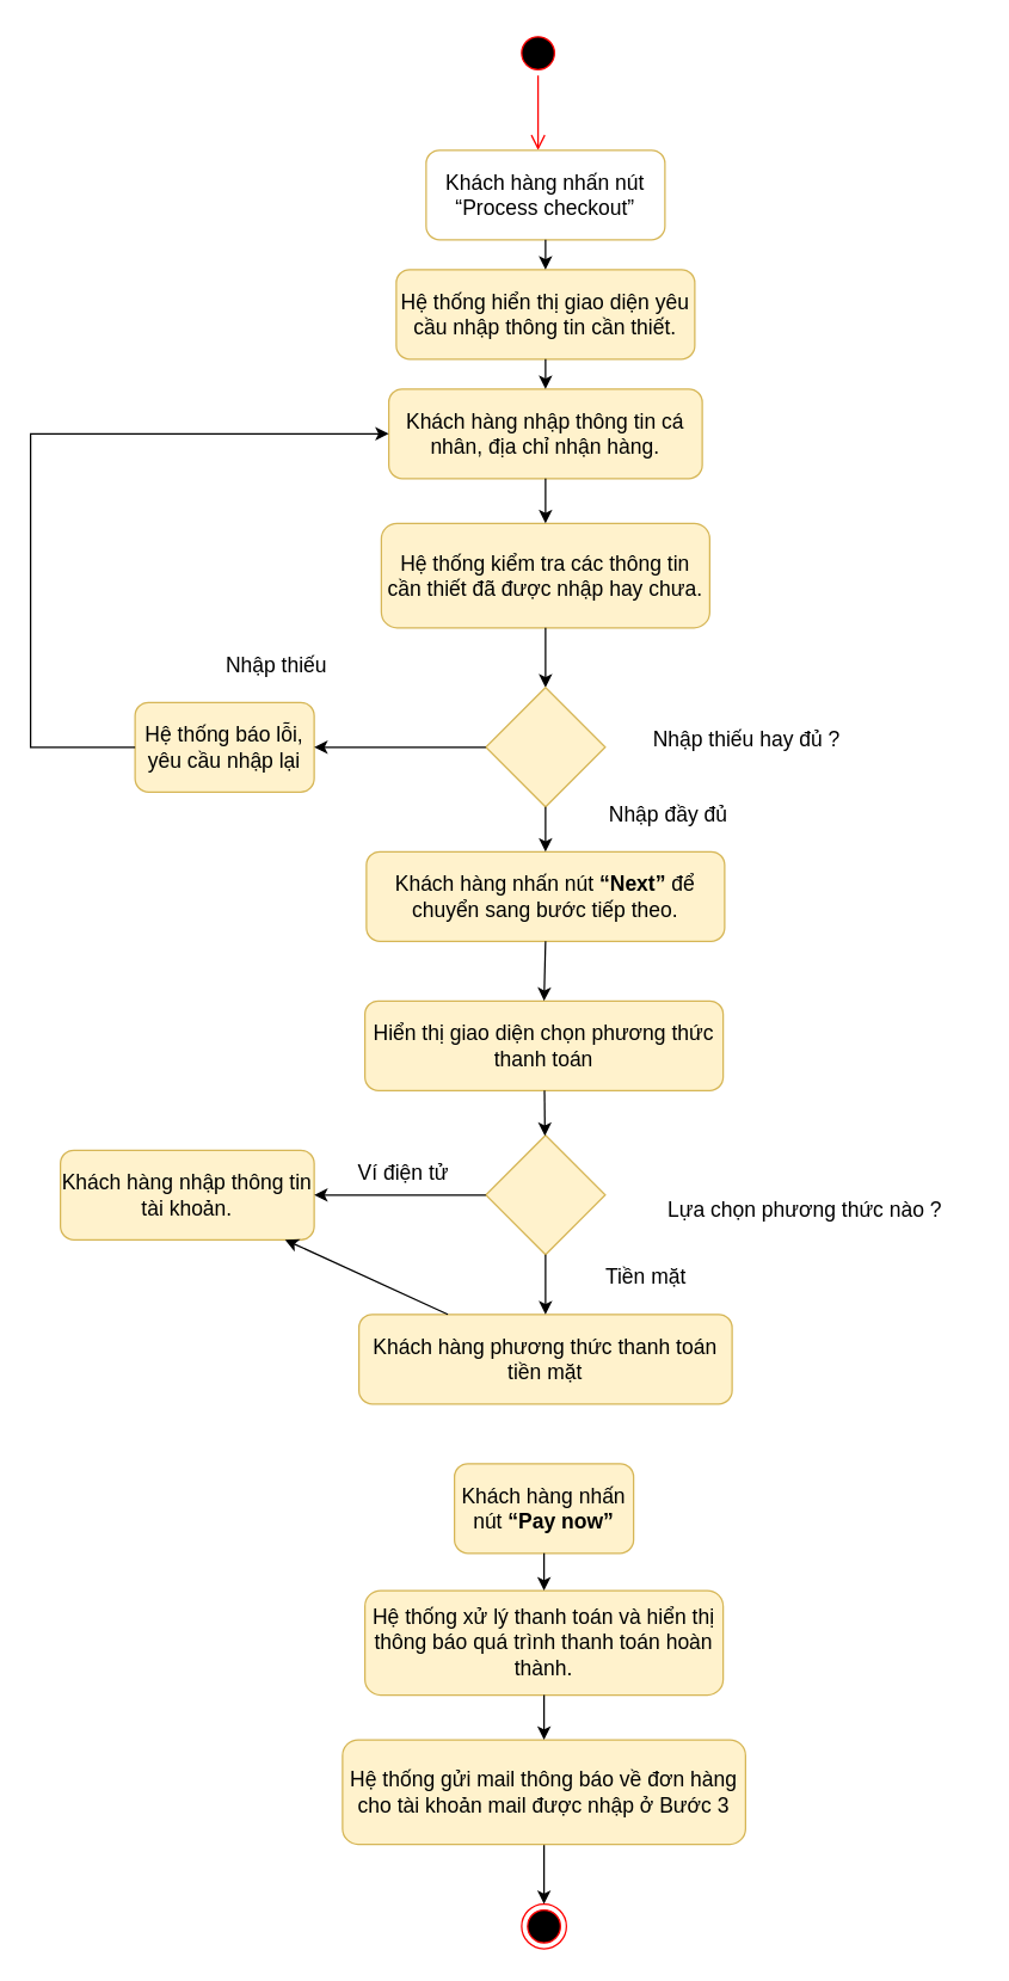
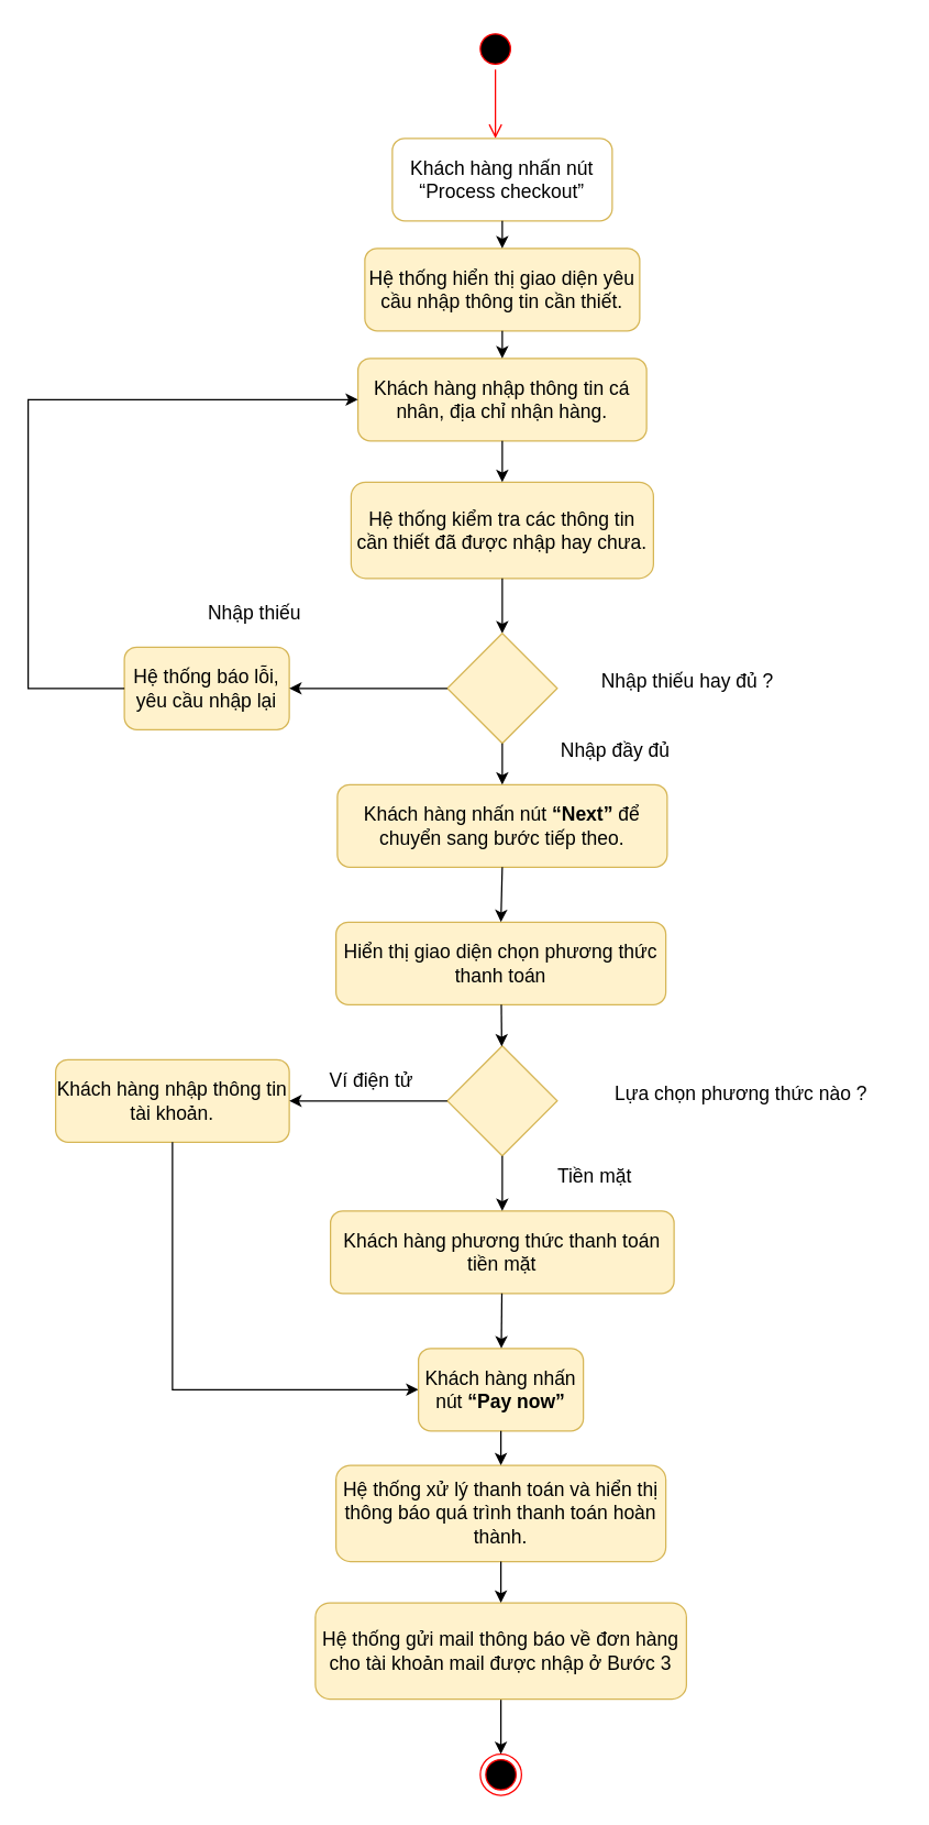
  <mxCell id="0" />
  <mxCell id="1" parent="0" />
  <mxCell id="2" value="" style="ellipse;html=1;shape=startState;fillColor=#000000;strokeColor=#ff0000;fontSize=14;" vertex="1" parent="1"><mxGeometry x="345" y="20" width="30" height="30" as="geometry" /></mxCell>
  <mxCell id="3" value="" style="edgeStyle=orthogonalEdgeStyle;html=1;verticalAlign=bottom;endArrow=open;endSize=8;strokeColor=#ff0000;rounded=0;fontSize=14;" edge="1" parent="1"><mxGeometry relative="1" as="geometry"><mxPoint x="360" y="100" as="targetPoint" /><Array as="points"><mxPoint x="360" y="60" /><mxPoint x="360" y="60" /></Array><mxPoint x="360" y="50" as="sourcePoint" /></mxGeometry></mxCell>
  <mxCell id="4" value="&lt;span id=&quot;docs-internal-guid-6426c359-7fff-bfc6-8adb-8843751f7772&quot; style=&quot;font-size: 14px;&quot;&gt;&lt;span style=&quot;font-size: 14px; font-family: Calibri, sans-serif; background-color: transparent; font-variant-numeric: normal; font-variant-east-asian: normal; vertical-align: baseline;&quot;&gt;Khách hàng nhấn nút “Process checkout”&lt;/span&gt;&lt;/span&gt;" style="rounded=1;whiteSpace=wrap;html=1;fillColor=#ffffff;strokeColor=#d6b656;fontSize=14;" vertex="1" parent="1"><mxGeometry x="285" y="100" width="160" height="60" as="geometry" /></mxCell>
  <mxCell id="5" value="&lt;span id=&quot;docs-internal-guid-fab1194a-7fff-df3a-b978-4602a6cfd004&quot; style=&quot;font-size: 14px;&quot;&gt;&lt;p style=&quot;line-height: 1.2; margin-top: 0pt; margin-bottom: 0pt; font-size: 14px;&quot; dir=&quot;ltr&quot;&gt;&lt;span style=&quot;font-size: 14px; font-family: Calibri, sans-serif; background-color: transparent; font-variant-numeric: normal; font-variant-east-asian: normal; vertical-align: baseline;&quot;&gt;Hệ thống hiển thị giao diện yêu cầu nhập thông tin cần thiết.&lt;/span&gt;&lt;/p&gt;&lt;/span&gt;" style="rounded=1;whiteSpace=wrap;html=1;fillColor=#fff2cc;strokeColor=#d6b656;fontSize=14;" vertex="1" parent="1"><mxGeometry x="265" y="180" width="200" height="60" as="geometry" /></mxCell>
  <mxCell id="6" value="&lt;span id=&quot;docs-internal-guid-871623ae-7fff-2fb4-dfc2-6b4a987211e6&quot; style=&quot;font-size: 14px;&quot;&gt;&lt;span style=&quot;font-size: 14px; font-family: Calibri, sans-serif; background-color: transparent; font-variant-numeric: normal; font-variant-east-asian: normal; vertical-align: baseline;&quot;&gt;Khách hàng nhập thông tin cá nhân, địa chỉ nhận hàng.&lt;/span&gt;&lt;/span&gt;" style="rounded=1;whiteSpace=wrap;html=1;fillColor=#fff2cc;strokeColor=#d6b656;fontSize=14;" vertex="1" parent="1"><mxGeometry x="260" y="260" width="210" height="60" as="geometry" /></mxCell>
  <mxCell id="7" value="&lt;span id=&quot;docs-internal-guid-22d733be-7fff-6672-d579-1a604ca25fbf&quot; style=&quot;font-size: 14px;&quot;&gt;&lt;span style=&quot;font-size: 14px; font-family: Calibri, sans-serif; background-color: transparent; font-variant-numeric: normal; font-variant-east-asian: normal; vertical-align: baseline;&quot;&gt;Hệ thống kiểm tra các thông tin cần thiết đã được nhập hay chưa.&lt;/span&gt;&lt;/span&gt;" style="rounded=1;whiteSpace=wrap;html=1;fillColor=#fff2cc;strokeColor=#d6b656;fontSize=14;" vertex="1" parent="1"><mxGeometry x="255" y="350" width="220" height="70" as="geometry" /></mxCell>
  <mxCell id="8" value="" style="ellipse;html=1;shape=endState;fillColor=#000000;strokeColor=#ff0000;fontSize=14;" vertex="1" parent="1"><mxGeometry x="349" y="1275" width="30" height="30" as="geometry" /></mxCell>
  <mxCell id="9" value="" style="endArrow=classic;html=1;rounded=0;fontSize=14;" edge="1" parent="1" source="4" target="5"><mxGeometry width="50" height="50" relative="1" as="geometry"><mxPoint x="335" y="170" as="sourcePoint" /><mxPoint x="335" y="210" as="targetPoint" /></mxGeometry></mxCell>
  <mxCell id="10" value="" style="endArrow=classic;html=1;rounded=0;fontSize=14;" edge="1" parent="1" source="5" target="6"><mxGeometry width="50" height="50" relative="1" as="geometry"><mxPoint x="370" y="230" as="sourcePoint" /><mxPoint x="370" y="230" as="targetPoint" /></mxGeometry></mxCell>
  <mxCell id="11" value="" style="endArrow=classic;html=1;rounded=0;fontSize=14;" edge="1" parent="1" source="6" target="7"><mxGeometry width="50" height="50" relative="1" as="geometry"><mxPoint x="380" y="180" as="sourcePoint" /><mxPoint x="380" y="240" as="targetPoint" /></mxGeometry></mxCell>
  <mxCell id="12" value="" style="endArrow=classic;html=1;rounded=0;fontSize=14;" edge="1" parent="1" source="7" target="14"><mxGeometry width="50" height="50" relative="1" as="geometry"><mxPoint x="370" y="500" as="sourcePoint" /><mxPoint x="360" y="500" as="targetPoint" /></mxGeometry></mxCell>
  <mxCell id="13" value="" style="endArrow=classic;html=1;rounded=0;fontSize=14;" edge="1" parent="1" source="32" target="8"><mxGeometry width="50" height="50" relative="1" as="geometry"><mxPoint x="364" y="1260" as="sourcePoint" /><mxPoint x="404" y="960" as="targetPoint" /></mxGeometry></mxCell>
  <mxCell id="14" value="" style="rhombus;whiteSpace=wrap;html=1;fillColor=#fff2cc;strokeColor=#d6b656;fontSize=14;" vertex="1" parent="1"><mxGeometry x="325" y="460" width="80" height="80" as="geometry" /></mxCell>
  <mxCell id="15" value="&lt;b id=&quot;docs-internal-guid-72abad9e-7fff-fb6b-2080-149dc90540bc&quot; style=&quot;font-weight: normal; font-size: 14px;&quot;&gt;&lt;span style=&quot;font-size: 14px; font-family: Calibri, sans-serif; color: rgb(0, 0, 0); background-color: transparent; font-weight: 400; font-style: normal; font-variant: normal; text-decoration: none; vertical-align: baseline;&quot;&gt;Khách hàng nhấn nút &lt;/span&gt;&lt;span style=&quot;font-size: 14px; font-family: Calibri, sans-serif; color: rgb(0, 0, 0); background-color: transparent; font-weight: 700; font-style: normal; font-variant: normal; text-decoration: none; vertical-align: baseline;&quot;&gt;“Next”&lt;/span&gt;&lt;span style=&quot;font-size: 14px; font-family: Calibri, sans-serif; color: rgb(0, 0, 0); background-color: transparent; font-weight: 400; font-style: normal; font-variant: normal; text-decoration: none; vertical-align: baseline;&quot;&gt; để chuyển sang bước tiếp theo.&lt;/span&gt;&lt;/b&gt;" style="rounded=1;whiteSpace=wrap;html=1;fillColor=#fff2cc;strokeColor=#d6b656;fontSize=14;" vertex="1" parent="1"><mxGeometry x="245" y="570" width="240" height="60" as="geometry" /></mxCell>
  <mxCell id="16" value="Hệ thống báo lỗi, yêu cầu nhập lại" style="rounded=1;whiteSpace=wrap;html=1;fillColor=#fff2cc;strokeColor=#d6b656;fontSize=14;" vertex="1" parent="1"><mxGeometry x="90" y="470" width="120" height="60" as="geometry" /></mxCell>
  <mxCell id="17" value="" style="endArrow=classic;html=1;rounded=0;fontSize=14;" edge="1" parent="1" source="14" target="16"><mxGeometry width="50" height="50" relative="1" as="geometry"><mxPoint x="120" y="650" as="sourcePoint" /><mxPoint x="170" y="600" as="targetPoint" /></mxGeometry></mxCell>
  <mxCell id="18" value="" style="endArrow=classic;html=1;rounded=0;fontSize=14;" edge="1" parent="1" source="14" target="15"><mxGeometry width="50" height="50" relative="1" as="geometry"><mxPoint x="100" y="710" as="sourcePoint" /><mxPoint x="150" y="660" as="targetPoint" /></mxGeometry></mxCell>
  <mxCell id="19" value="Nhập thiếu" style="text;html=1;strokeColor=none;fillColor=none;align=center;verticalAlign=middle;whiteSpace=wrap;rounded=0;fontSize=14;" vertex="1" parent="1"><mxGeometry x="140" y="430" width="90" height="30" as="geometry" /></mxCell>
  <mxCell id="20" value="Nhập đầy đủ" style="text;html=1;strokeColor=none;fillColor=none;align=center;verticalAlign=middle;whiteSpace=wrap;rounded=0;fontSize=14;" vertex="1" parent="1"><mxGeometry x="385" y="530" width="125" height="30" as="geometry" /></mxCell>
  <mxCell id="21" value="&lt;b id=&quot;docs-internal-guid-c19226b5-7fff-469b-47c0-8e0e2cc8bd00&quot; style=&quot;font-weight: normal; font-size: 14px;&quot;&gt;&lt;span style=&quot;font-size: 14px; font-family: Calibri, sans-serif; color: rgb(0, 0, 0); background-color: transparent; font-weight: 400; font-style: normal; font-variant: normal; text-decoration: none; vertical-align: baseline;&quot;&gt;Khách hàng phương thức thanh toán tiền mặt&lt;/span&gt;&lt;/b&gt;" style="rounded=1;whiteSpace=wrap;html=1;fillColor=#fff2cc;strokeColor=#d6b656;fontSize=14;" vertex="1" parent="1"><mxGeometry x="240" y="880" width="250" height="60" as="geometry" /></mxCell>
  <mxCell id="22" value="" style="rhombus;whiteSpace=wrap;html=1;fillColor=#fff2cc;strokeColor=#d6b656;fontSize=14;" vertex="1" parent="1"><mxGeometry x="325" y="760" width="80" height="80" as="geometry" /></mxCell>
  <mxCell id="23" value="Khách hàng nhập thông tin tài khoản." style="rounded=1;whiteSpace=wrap;html=1;fillColor=#fff2cc;strokeColor=#d6b656;fontSize=14;" vertex="1" parent="1"><mxGeometry x="40" y="770" width="170" height="60" as="geometry" /></mxCell>
  <mxCell id="24" value="" style="endArrow=classic;html=1;rounded=0;fontSize=14;" edge="1" parent="1" source="22" target="23"><mxGeometry width="50" height="50" relative="1" as="geometry"><mxPoint x="160" y="825" as="sourcePoint" /><mxPoint x="210" y="775" as="targetPoint" /></mxGeometry></mxCell>
- <mxCell id="25" value="Lựa chọn phương thức nào ?" style="text;html=1;strokeColor=none;fillColor=none;align=center;verticalAlign=middle;whiteSpace=wrap;rounded=0;fontSize=14;" vertex="1" parent="1"><mxGeometry x="424" y="795" width="230" height="30" as="geometry" /></mxCell>
+ <mxCell id="25" value="Lựa chọn phương thức nào ?" style="text;html=1;strokeColor=none;fillColor=none;align=center;verticalAlign=middle;whiteSpace=wrap;rounded=0;fontSize=14;" vertex="1" parent="1"><mxGeometry x="424" y="780" width="230" height="30" as="geometry" /></mxCell>
  <mxCell id="26" value="Nhập thiếu hay đủ ?" style="text;html=1;strokeColor=none;fillColor=none;align=center;verticalAlign=middle;whiteSpace=wrap;rounded=0;fontSize=14;" vertex="1" parent="1"><mxGeometry x="420" y="480" width="160" height="30" as="geometry" /></mxCell>
  <mxCell id="27" value="Ví điện tử" style="text;html=1;strokeColor=none;fillColor=none;align=center;verticalAlign=middle;whiteSpace=wrap;rounded=0;fontSize=14;" vertex="1" parent="1"><mxGeometry x="230" y="770" width="80" height="30" as="geometry" /></mxCell>
  <mxCell id="28" value="Tiền mặt" style="text;html=1;strokeColor=none;fillColor=none;align=center;verticalAlign=middle;whiteSpace=wrap;rounded=0;fontSize=14;" vertex="1" parent="1"><mxGeometry x="390" y="840" width="85" height="30" as="geometry" /></mxCell>
+ <mxCell id="29" value="" style="endArrow=classic;html=1;rounded=0;exitX=0.5;exitY=1;exitDx=0;exitDy=0;entryX=0;entryY=0.5;entryDx=0;entryDy=0;fontSize=14;" edge="1" parent="1" source="23" target="30"><mxGeometry width="50" height="50" relative="1" as="geometry"><mxPoint x="44" y="1165" as="sourcePoint" /><mxPoint x="274" y="1020" as="targetPoint" /><Array as="points"><mxPoint x="125" y="1010" /></Array></mxGeometry></mxCell>
  <mxCell id="30" value="&lt;b id=&quot;docs-internal-guid-d401c5eb-7fff-2e8e-36a8-60630d0131e3&quot; style=&quot;font-weight: normal; font-size: 14px;&quot;&gt;&lt;span style=&quot;font-size: 14px; font-family: Calibri, sans-serif; color: rgb(0, 0, 0); background-color: transparent; font-weight: 400; font-style: normal; font-variant: normal; text-decoration: none; vertical-align: baseline;&quot;&gt;Khách hàng nhấn nút&lt;/span&gt;&lt;span style=&quot;font-size: 14px; font-family: Calibri, sans-serif; color: rgb(0, 0, 0); background-color: transparent; font-weight: 700; font-style: normal; font-variant: normal; text-decoration: none; vertical-align: baseline;&quot;&gt; “Pay now” &lt;/span&gt;&lt;/b&gt;" style="rounded=1;whiteSpace=wrap;html=1;fillColor=#fff2cc;strokeColor=#d6b656;fontSize=14;" vertex="1" parent="1"><mxGeometry x="304" y="980" width="120" height="60" as="geometry" /></mxCell>
  <mxCell id="31" value="&lt;span id=&quot;docs-internal-guid-492f1023-7fff-9307-7f5c-150cea26f08f&quot; style=&quot;font-size: 14px;&quot;&gt;&lt;span style=&quot;font-size: 14px; font-family: Calibri, sans-serif; background-color: transparent; font-variant-numeric: normal; font-variant-east-asian: normal; vertical-align: baseline;&quot;&gt;Hệ thống xử lý thanh toán và hiển thị thông báo quá trình thanh toán hoàn thành.&lt;/span&gt;&lt;/span&gt;" style="rounded=1;whiteSpace=wrap;html=1;fillColor=#fff2cc;strokeColor=#d6b656;fontSize=14;" vertex="1" parent="1"><mxGeometry x="244" y="1065" width="240" height="70" as="geometry" /></mxCell>
  <mxCell id="32" value="&lt;span style=&quot;background-color: transparent; font-family: Calibri, sans-serif; font-size: 14px;&quot;&gt;Hệ thống gửi mail thông báo về đơn hàng cho tài khoản mail được nhập ở Bước 3&lt;/span&gt;" style="rounded=1;whiteSpace=wrap;html=1;fillColor=#fff2cc;strokeColor=#d6b656;fontSize=14;" vertex="1" parent="1"><mxGeometry x="229" y="1165" width="270" height="70" as="geometry" /></mxCell>
  <mxCell id="33" value="" style="endArrow=classic;html=1;rounded=0;fontSize=14;" edge="1" parent="1" source="30" target="31"><mxGeometry width="50" height="50" relative="1" as="geometry"><mxPoint x="114" y="1170" as="sourcePoint" /><mxPoint x="164" y="1120" as="targetPoint" /></mxGeometry></mxCell>
  <mxCell id="34" value="" style="endArrow=classic;html=1;rounded=0;fontSize=14;" edge="1" parent="1" source="31" target="32"><mxGeometry width="50" height="50" relative="1" as="geometry"><mxPoint x="14" y="1320" as="sourcePoint" /><mxPoint x="64" y="1270" as="targetPoint" /></mxGeometry></mxCell>
  <mxCell id="35" value="" style="endArrow=classic;html=1;rounded=0;exitX=0;exitY=0.5;exitDx=0;exitDy=0;entryX=0;entryY=0.5;entryDx=0;entryDy=0;fontSize=14;" edge="1" parent="1" source="16" target="6"><mxGeometry width="50" height="50" relative="1" as="geometry"><mxPoint x="70" y="360" as="sourcePoint" /><mxPoint x="120" y="310" as="targetPoint" /><Array as="points"><mxPoint x="20" y="500" /><mxPoint x="20" y="290" /></Array></mxGeometry></mxCell>
  <mxCell id="36" value="&lt;span id=&quot;docs-internal-guid-96e4d4e3-7fff-9f02-7fe5-b8bdfde339f8&quot; style=&quot;font-size: 14px;&quot;&gt;&lt;p style=&quot;line-height: 1.2; margin-top: 0pt; margin-bottom: 0pt; font-size: 14px;&quot; dir=&quot;ltr&quot;&gt;&lt;span style=&quot;font-size: 14px; font-family: Calibri, sans-serif; background-color: transparent; font-variant-numeric: normal; font-variant-east-asian: normal; vertical-align: baseline;&quot;&gt;Hiển thị giao diện chọn phương thức thanh toán&lt;/span&gt;&lt;/p&gt;&lt;/span&gt;" style="rounded=1;whiteSpace=wrap;html=1;fontSize=14;fillColor=#fff2cc;strokeColor=#d6b656;" vertex="1" parent="1"><mxGeometry x="244" y="670" width="240" height="60" as="geometry" /></mxCell>
  <mxCell id="37" value="" style="endArrow=classic;html=1;rounded=0;fontSize=14;exitX=0.5;exitY=1;exitDx=0;exitDy=0;entryX=0.5;entryY=0;entryDx=0;entryDy=0;" edge="1" parent="1" source="15" target="36"><mxGeometry width="50" height="50" relative="1" as="geometry"><mxPoint x="70" y="730" as="sourcePoint" /><mxPoint x="120" y="680" as="targetPoint" /></mxGeometry></mxCell>
  <mxCell id="38" value="" style="endArrow=classic;html=1;rounded=0;fontSize=14;" edge="1" parent="1" source="36" target="22"><mxGeometry width="50" height="50" relative="1" as="geometry"><mxPoint x="364" y="840" as="sourcePoint" /><mxPoint x="364" y="880" as="targetPoint" /></mxGeometry></mxCell>
  <mxCell id="39" value="" style="endArrow=classic;html=1;rounded=0;" edge="1" parent="1" source="22" target="21"><mxGeometry width="50" height="50" relative="1" as="geometry"><mxPoint x="580" y="920" as="sourcePoint" /><mxPoint x="630" y="870" as="targetPoint" /></mxGeometry></mxCell>
- <mxCell id="40" value="" style="endArrow=classic;html=1;rounded=0;fontSize=14;" edge="1" parent="1" source="21" target="23"><mxGeometry width="50" height="50" relative="1" as="geometry"><mxPoint x="364" y="960" as="sourcePoint" /><mxPoint x="364" y="990" as="targetPoint" /></mxGeometry></mxCell>
+ <mxCell id="40" value="" style="endArrow=classic;html=1;rounded=0;fontSize=14;" edge="1" parent="1" source="21" target="30"><mxGeometry width="50" height="50" relative="1" as="geometry"><mxPoint x="364" y="960" as="sourcePoint" /><mxPoint x="364" y="990" as="targetPoint" /></mxGeometry></mxCell>
